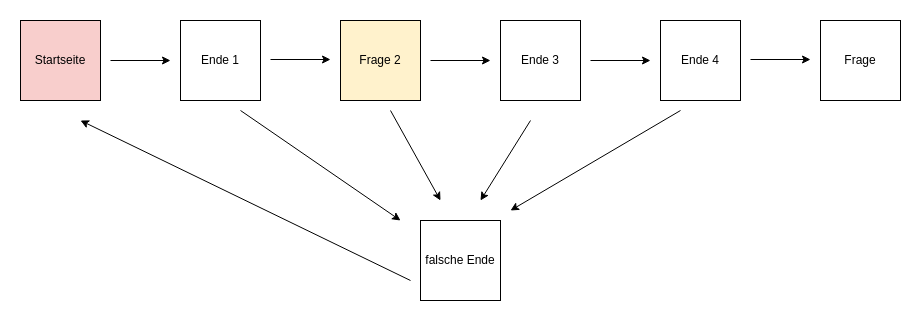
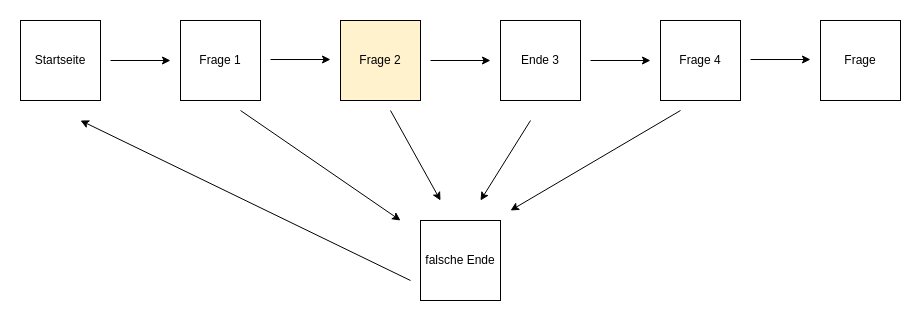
  <mxCell id="0" />
  <mxCell id="1" parent="0" />
- <mxCell id="2" value="Startseite" style="whiteSpace=wrap;html=1;aspect=fixed;fillColor=#f8cecc;" vertex="1" parent="1"><mxGeometry x="20" y="20" width="80" height="80" as="geometry" /></mxCell>
- <mxCell id="3" value="Ende 1" style="whiteSpace=wrap;html=1;aspect=fixed;" vertex="1" parent="1"><mxGeometry x="180" y="20" width="80" height="80" as="geometry" /></mxCell>
+ <mxCell id="2" value="Startseite" style="whiteSpace=wrap;html=1;aspect=fixed;" vertex="1" parent="1"><mxGeometry x="20" y="20" width="80" height="80" as="geometry" /></mxCell>
+ <mxCell id="3" value="Frage 1" style="whiteSpace=wrap;html=1;aspect=fixed;" vertex="1" parent="1"><mxGeometry x="180" y="20" width="80" height="80" as="geometry" /></mxCell>
  <mxCell id="4" value="" style="endArrow=classic;html=1;" edge="1" parent="1"><mxGeometry width="50" height="50" relative="1" as="geometry"><mxPoint x="110" y="60" as="sourcePoint" /><mxPoint x="170" y="60" as="targetPoint" /></mxGeometry></mxCell>
  <mxCell id="5" value="Frage 2" style="whiteSpace=wrap;html=1;aspect=fixed;fillColor=#fff2cc;" vertex="1" parent="1"><mxGeometry x="340" y="20" width="80" height="80" as="geometry" /></mxCell>
  <mxCell id="6" value="Ende 3" style="whiteSpace=wrap;html=1;aspect=fixed;" vertex="1" parent="1"><mxGeometry x="500" y="20" width="80" height="80" as="geometry" /></mxCell>
- <mxCell id="7" value="Ende 4" style="whiteSpace=wrap;html=1;aspect=fixed;" vertex="1" parent="1"><mxGeometry x="660" y="20" width="80" height="80" as="geometry" /></mxCell>
+ <mxCell id="7" value="Frage 4" style="whiteSpace=wrap;html=1;aspect=fixed;" vertex="1" parent="1"><mxGeometry x="660" y="20" width="80" height="80" as="geometry" /></mxCell>
  <mxCell id="8" value="Frage" style="whiteSpace=wrap;html=1;aspect=fixed;" vertex="1" parent="1"><mxGeometry x="820" y="20" width="80" height="80" as="geometry" /></mxCell>
  <mxCell id="9" value="" style="endArrow=classic;html=1;" edge="1" parent="1"><mxGeometry width="50" height="50" relative="1" as="geometry"><mxPoint x="270" y="59" as="sourcePoint" /><mxPoint x="330" y="59" as="targetPoint" /><Array as="points"><mxPoint x="270" y="59" /></Array></mxGeometry></mxCell>
  <mxCell id="10" value="" style="endArrow=classic;html=1;" edge="1" parent="1"><mxGeometry width="50" height="50" relative="1" as="geometry"><mxPoint x="430" y="60" as="sourcePoint" /><mxPoint x="490" y="60" as="targetPoint" /><Array as="points"><mxPoint x="430" y="60" /></Array></mxGeometry></mxCell>
  <mxCell id="11" value="" style="endArrow=classic;html=1;" edge="1" parent="1"><mxGeometry width="50" height="50" relative="1" as="geometry"><mxPoint x="590" y="60" as="sourcePoint" /><mxPoint x="650" y="60" as="targetPoint" /><Array as="points"><mxPoint x="590" y="60" /></Array></mxGeometry></mxCell>
  <mxCell id="12" value="" style="endArrow=classic;html=1;" edge="1" parent="1"><mxGeometry width="50" height="50" relative="1" as="geometry"><mxPoint x="750" y="59" as="sourcePoint" /><mxPoint x="810" y="59" as="targetPoint" /><Array as="points"><mxPoint x="750" y="59" /></Array></mxGeometry></mxCell>
  <mxCell id="13" value="falsche Ende" style="whiteSpace=wrap;html=1;aspect=fixed;" vertex="1" parent="1"><mxGeometry x="420" y="220" width="80" height="80" as="geometry" /></mxCell>
  <mxCell id="14" value="" style="endArrow=classic;html=1;" edge="1" parent="1"><mxGeometry width="50" height="50" relative="1" as="geometry"><mxPoint x="240" y="110" as="sourcePoint" /><mxPoint x="400" y="220" as="targetPoint" /></mxGeometry></mxCell>
  <mxCell id="15" value="" style="endArrow=classic;html=1;" edge="1" parent="1"><mxGeometry width="50" height="50" relative="1" as="geometry"><mxPoint x="390" y="110" as="sourcePoint" /><mxPoint x="440" y="200" as="targetPoint" /></mxGeometry></mxCell>
  <mxCell id="16" value="" style="endArrow=classic;html=1;" edge="1" parent="1"><mxGeometry width="50" height="50" relative="1" as="geometry"><mxPoint x="530" y="120" as="sourcePoint" /><mxPoint x="480" y="200" as="targetPoint" /></mxGeometry></mxCell>
  <mxCell id="17" value="" style="endArrow=classic;html=1;" edge="1" parent="1"><mxGeometry width="50" height="50" relative="1" as="geometry"><mxPoint x="680" y="110" as="sourcePoint" /><mxPoint x="510" y="210" as="targetPoint" /></mxGeometry></mxCell>
  <mxCell id="18" value="" style="endArrow=classic;html=1;" edge="1" parent="1"><mxGeometry width="50" height="50" relative="1" as="geometry"><mxPoint x="410" y="280" as="sourcePoint" /><mxPoint x="80" y="120" as="targetPoint" /></mxGeometry></mxCell>
